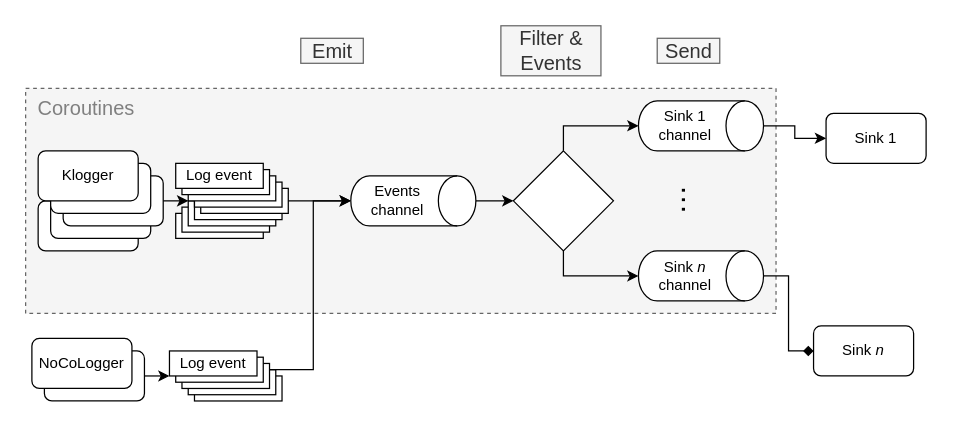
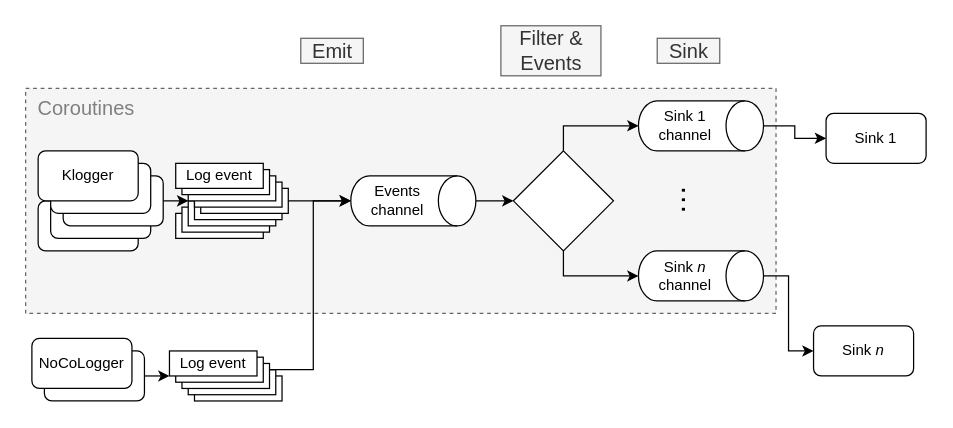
  <mxCell id="0" />
  <mxCell id="1" parent="0" />
  <mxCell id="2" value="Coroutines" style="rounded=0;whiteSpace=wrap;html=1;fontSize=16;dashed=1;strokeColor=#666666;fillColor=#f5f5f5;verticalAlign=top;align=left;spacingLeft=8;fontColor=#808080;" vertex="1" parent="1"><mxGeometry x="20" y="70" width="600" height="180" as="geometry" /></mxCell>
  <mxCell id="3" style="edgeStyle=orthogonalEdgeStyle;rounded=0;orthogonalLoop=1;jettySize=auto;html=1;entryX=0;entryY=0.5;entryDx=0;entryDy=0;fontSize=24;" edge="1" parent="1" source="4" target="11"><mxGeometry relative="1" as="geometry" /></mxCell>
  <mxCell id="4" value="Events channel" style="shape=cylinder3;whiteSpace=wrap;html=1;boundedLbl=1;backgroundOutline=1;size=15;rotation=90;horizontal=0;" parent="1" vertex="1"><mxGeometry x="310" y="110" width="40" height="100" as="geometry" /></mxCell>
  <mxCell id="5" style="edgeStyle=orthogonalEdgeStyle;rounded=0;orthogonalLoop=1;jettySize=auto;html=1;exitX=0.5;exitY=0;exitDx=0;exitDy=0;exitPerimeter=0;entryX=0;entryY=0.5;entryDx=0;entryDy=0;fontSize=24;" edge="1" parent="1" source="6" target="35"><mxGeometry relative="1" as="geometry" /></mxCell>
  <mxCell id="6" value="Sink 1 channel" style="shape=cylinder3;whiteSpace=wrap;html=1;boundedLbl=1;backgroundOutline=1;size=15;rotation=90;horizontal=0;" vertex="1" parent="1"><mxGeometry x="540" y="50" width="40" height="100" as="geometry" /></mxCell>
- <mxCell id="7" style="edgeStyle=orthogonalEdgeStyle;rounded=0;orthogonalLoop=1;jettySize=auto;html=1;exitX=0.5;exitY=0;exitDx=0;exitDy=0;exitPerimeter=0;entryX=0;entryY=0.5;entryDx=0;entryDy=0;fontSize=24;endArrow=diamond;" edge="1" parent="1" source="8" target="36"><mxGeometry relative="1" as="geometry" /></mxCell>
+ <mxCell id="7" style="edgeStyle=orthogonalEdgeStyle;rounded=0;orthogonalLoop=1;jettySize=auto;html=1;exitX=0.5;exitY=0;exitDx=0;exitDy=0;exitPerimeter=0;entryX=0;entryY=0.5;entryDx=0;entryDy=0;fontSize=24;" edge="1" parent="1" source="8" target="36"><mxGeometry relative="1" as="geometry" /></mxCell>
  <mxCell id="8" value="Sink &lt;i&gt;n&lt;/i&gt; channel" style="shape=cylinder3;whiteSpace=wrap;html=1;boundedLbl=1;backgroundOutline=1;size=15;rotation=90;horizontal=0;" vertex="1" parent="1"><mxGeometry x="540" y="170" width="40" height="100" as="geometry" /></mxCell>
  <mxCell id="9" style="edgeStyle=orthogonalEdgeStyle;rounded=0;orthogonalLoop=1;jettySize=auto;html=1;entryX=0.5;entryY=1;entryDx=0;entryDy=0;entryPerimeter=0;fontSize=24;exitX=0.5;exitY=0;exitDx=0;exitDy=0;" edge="1" parent="1" source="11" target="6"><mxGeometry relative="1" as="geometry" /></mxCell>
  <mxCell id="10" style="edgeStyle=orthogonalEdgeStyle;rounded=0;orthogonalLoop=1;jettySize=auto;html=1;entryX=0.5;entryY=1;entryDx=0;entryDy=0;entryPerimeter=0;fontSize=24;exitX=0.5;exitY=1;exitDx=0;exitDy=0;" edge="1" parent="1" source="11" target="8"><mxGeometry relative="1" as="geometry" /></mxCell>
  <mxCell id="11" value="" style="rhombus;whiteSpace=wrap;html=1;" vertex="1" parent="1"><mxGeometry x="410" y="120" width="80" height="80" as="geometry" /></mxCell>
  <mxCell id="12" value="" style="group" vertex="1" connectable="0" parent="1"><mxGeometry x="30" y="120" width="100" height="80" as="geometry" /></mxCell>
  <mxCell id="13" value="Klogger" style="rounded=1;whiteSpace=wrap;html=1;" vertex="1" parent="12"><mxGeometry y="40" width="80" height="40" as="geometry" /></mxCell>
  <mxCell id="14" value="Klogger" style="rounded=1;whiteSpace=wrap;html=1;" vertex="1" parent="12"><mxGeometry x="10" y="30" width="80" height="40" as="geometry" /></mxCell>
  <mxCell id="15" value="Klogger" style="rounded=1;whiteSpace=wrap;html=1;" vertex="1" parent="12"><mxGeometry x="20" y="20" width="80" height="40" as="geometry" /></mxCell>
  <mxCell id="16" value="Klogger" style="rounded=1;whiteSpace=wrap;html=1;" vertex="1" parent="12"><mxGeometry x="10" y="10" width="80" height="40" as="geometry" /></mxCell>
  <mxCell id="17" value="Klogger" style="rounded=1;whiteSpace=wrap;html=1;" vertex="1" parent="12"><mxGeometry width="80" height="40" as="geometry" /></mxCell>
  <mxCell id="18" value="" style="group" vertex="1" connectable="0" parent="1"><mxGeometry x="140" y="130" width="90" height="60" as="geometry" /></mxCell>
  <mxCell id="19" value="" style="rounded=0;whiteSpace=wrap;html=1;" vertex="1" parent="18"><mxGeometry y="40" width="70" height="20" as="geometry" /></mxCell>
  <mxCell id="20" value="" style="rounded=0;whiteSpace=wrap;html=1;" vertex="1" parent="18"><mxGeometry x="5" y="35" width="70" height="20" as="geometry" /></mxCell>
  <mxCell id="21" value="" style="rounded=0;whiteSpace=wrap;html=1;" vertex="1" parent="18"><mxGeometry x="10" y="30" width="70" height="20" as="geometry" /></mxCell>
  <mxCell id="22" value="" style="rounded=0;whiteSpace=wrap;html=1;" vertex="1" parent="18"><mxGeometry x="15" y="25" width="70" height="20" as="geometry" /></mxCell>
  <mxCell id="23" value="" style="rounded=0;whiteSpace=wrap;html=1;" vertex="1" parent="18"><mxGeometry x="20" y="20" width="70" height="20" as="geometry" /></mxCell>
  <mxCell id="24" value="" style="rounded=0;whiteSpace=wrap;html=1;" vertex="1" parent="18"><mxGeometry x="15" y="15" width="70" height="20" as="geometry" /></mxCell>
  <mxCell id="25" value="" style="rounded=0;whiteSpace=wrap;html=1;" vertex="1" parent="18"><mxGeometry x="10" y="10" width="70" height="20" as="geometry" /></mxCell>
  <mxCell id="26" value="" style="rounded=0;whiteSpace=wrap;html=1;" vertex="1" parent="18"><mxGeometry x="5" y="5" width="70" height="20" as="geometry" /></mxCell>
  <mxCell id="27" value="Log event" style="rounded=0;whiteSpace=wrap;html=1;" vertex="1" parent="18"><mxGeometry width="70" height="20" as="geometry" /></mxCell>
  <mxCell id="28" value="…" style="text;html=1;align=center;verticalAlign=middle;resizable=0;points=[];autosize=1;strokeColor=none;horizontal=0;fontSize=24;" vertex="1" parent="1"><mxGeometry x="520" y="145" width="40" height="30" as="geometry" /></mxCell>
  <mxCell id="29" value="" style="group" vertex="1" connectable="0" parent="1"><mxGeometry x="25" y="270" width="90" height="50" as="geometry" /></mxCell>
  <mxCell id="30" value="Klogger" style="rounded=1;whiteSpace=wrap;html=1;" vertex="1" parent="29"><mxGeometry x="10" y="10" width="80" height="40" as="geometry" /></mxCell>
  <mxCell id="31" value="NoCoLogger" style="rounded=1;whiteSpace=wrap;html=1;" vertex="1" parent="29"><mxGeometry width="80" height="40" as="geometry" /></mxCell>
  <mxCell id="32" style="edgeStyle=orthogonalEdgeStyle;rounded=0;orthogonalLoop=1;jettySize=auto;html=1;exitX=1;exitY=0.5;exitDx=0;exitDy=0;entryX=0.5;entryY=1;entryDx=0;entryDy=0;entryPerimeter=0;fontSize=24;" edge="1" parent="1" source="23" target="4"><mxGeometry relative="1" as="geometry" /></mxCell>
  <mxCell id="33" style="rounded=0;orthogonalLoop=1;jettySize=auto;html=1;fontSize=24;entryX=0;entryY=1;entryDx=0;entryDy=0;" edge="1" parent="1" source="30" target="45"><mxGeometry relative="1" as="geometry"><mxPoint x="230" y="340" as="targetPoint" /></mxGeometry></mxCell>
  <mxCell id="34" style="edgeStyle=orthogonalEdgeStyle;rounded=0;orthogonalLoop=1;jettySize=auto;html=1;exitX=1;exitY=0.5;exitDx=0;exitDy=0;entryX=0;entryY=1;entryDx=0;entryDy=0;fontSize=24;" edge="1" parent="1" source="15" target="25"><mxGeometry relative="1" as="geometry" /></mxCell>
  <mxCell id="35" value="Sink 1" style="rounded=1;whiteSpace=wrap;html=1;" vertex="1" parent="1"><mxGeometry x="660" y="90" width="80" height="40" as="geometry" /></mxCell>
  <mxCell id="36" value="Sink &lt;i&gt;n&lt;/i&gt;" style="rounded=1;whiteSpace=wrap;html=1;" vertex="1" parent="1"><mxGeometry x="650" y="260" width="80" height="40" as="geometry" /></mxCell>
  <mxCell id="37" value="Emit" style="text;html=1;align=center;verticalAlign=middle;resizable=0;points=[];autosize=1;fontSize=16;fillColor=#f5f5f5;strokeColor=#666666;fontColor=#333333;" vertex="1" parent="1"><mxGeometry x="240" y="30" width="50" height="20" as="geometry" /></mxCell>
  <mxCell id="38" value="Filter &amp;amp;&lt;br style=&quot;font-size: 16px;&quot;&gt;Events" style="text;html=1;align=center;verticalAlign=middle;resizable=0;points=[];autosize=1;strokeColor=#666666;fontSize=16;fillColor=#f5f5f5;fontColor=#333333;" vertex="1" parent="1"><mxGeometry x="400" y="20" width="80" height="40" as="geometry" /></mxCell>
- <mxCell id="39" value="Send" style="text;html=1;align=center;verticalAlign=middle;resizable=0;points=[];autosize=1;strokeColor=#666666;fontSize=16;fillColor=#f5f5f5;fontColor=#333333;" vertex="1" parent="1"><mxGeometry x="525" y="30" width="50" height="20" as="geometry" /></mxCell>
+ <mxCell id="39" value="Sink" style="text;html=1;align=center;verticalAlign=middle;resizable=0;points=[];autosize=1;strokeColor=#666666;fontSize=16;fillColor=#f5f5f5;fontColor=#333333;" vertex="1" parent="1"><mxGeometry x="525" y="30" width="50" height="20" as="geometry" /></mxCell>
  <mxCell id="40" value="" style="group" vertex="1" connectable="0" parent="1"><mxGeometry x="135" y="280" width="90" height="40" as="geometry" /></mxCell>
  <mxCell id="41" value="" style="rounded=0;whiteSpace=wrap;html=1;" vertex="1" parent="40"><mxGeometry x="20" y="20" width="70" height="20" as="geometry" /></mxCell>
  <mxCell id="42" value="" style="rounded=0;whiteSpace=wrap;html=1;" vertex="1" parent="40"><mxGeometry x="15" y="15" width="70" height="20" as="geometry" /></mxCell>
  <mxCell id="43" value="" style="rounded=0;whiteSpace=wrap;html=1;" vertex="1" parent="40"><mxGeometry x="10" y="10" width="70" height="20" as="geometry" /></mxCell>
  <mxCell id="44" value="" style="rounded=0;whiteSpace=wrap;html=1;" vertex="1" parent="40"><mxGeometry x="5" y="5" width="70" height="20" as="geometry" /></mxCell>
  <mxCell id="45" value="Log event" style="rounded=0;whiteSpace=wrap;html=1;" vertex="1" parent="40"><mxGeometry width="70" height="20" as="geometry" /></mxCell>
  <mxCell id="46" style="edgeStyle=orthogonalEdgeStyle;rounded=0;orthogonalLoop=1;jettySize=auto;html=1;fontSize=16;fontColor=#808080;entryX=0.5;entryY=1;entryDx=0;entryDy=0;entryPerimeter=0;exitX=1;exitY=0.25;exitDx=0;exitDy=0;" edge="1" parent="1" source="43" target="4"><mxGeometry relative="1" as="geometry"><mxPoint x="350" y="300" as="targetPoint" /><Array as="points"><mxPoint x="250" y="295" /><mxPoint x="250" y="160" /></Array></mxGeometry></mxCell>
